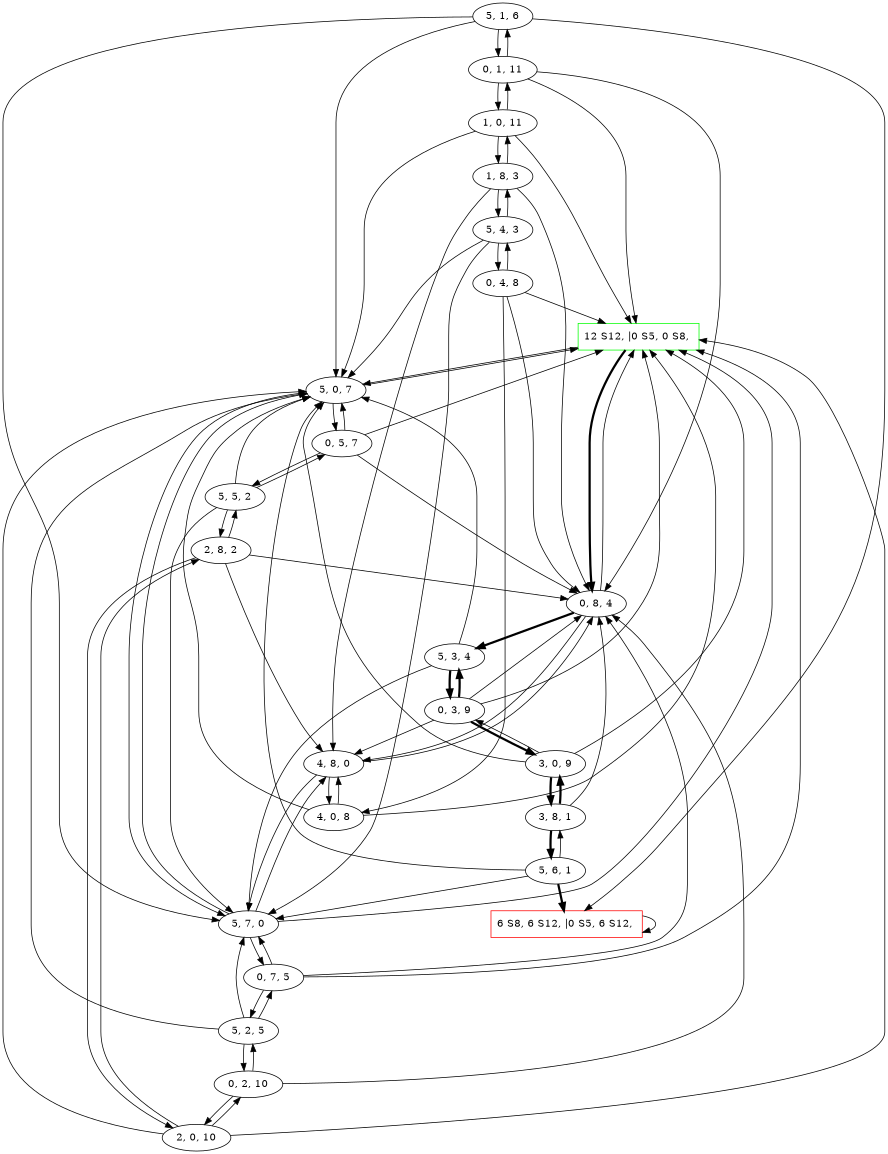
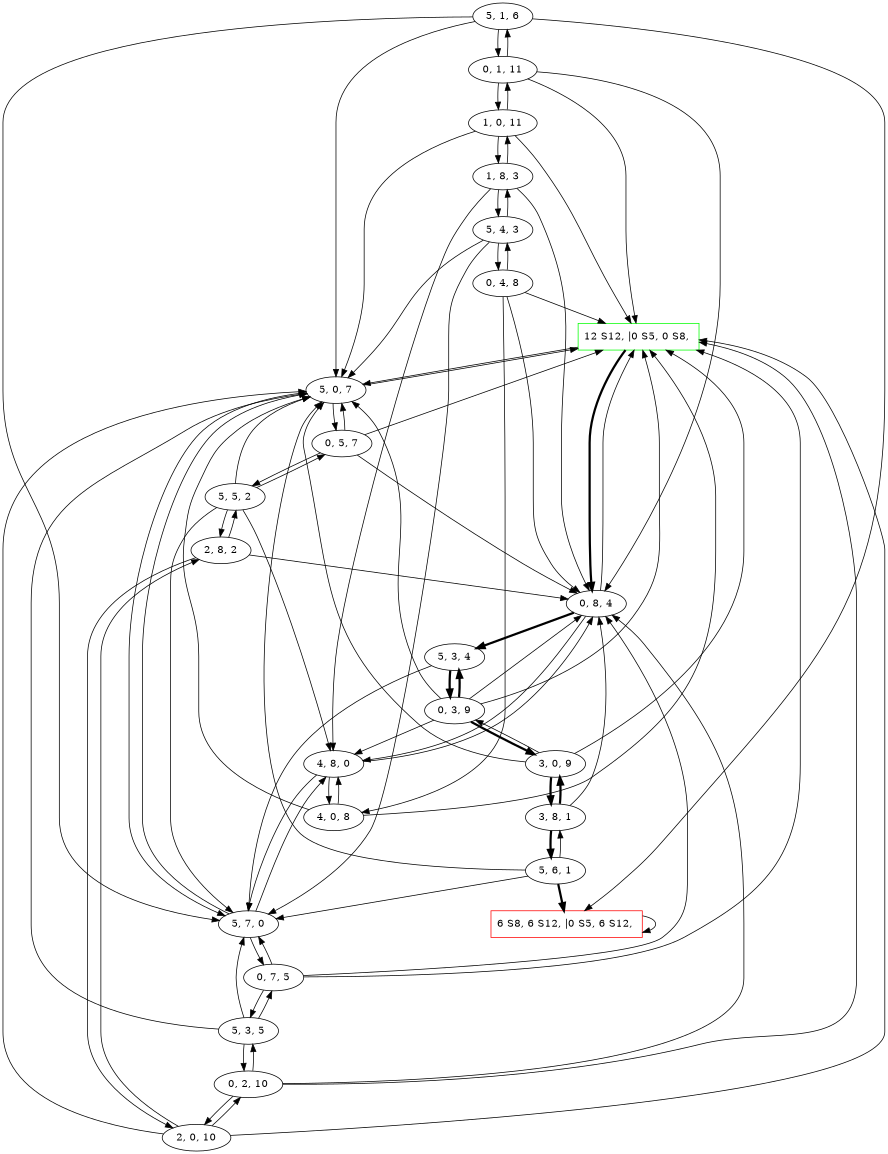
  digraph {
    n1 [color=green label="12 S12, |0 S5, 0 S8, " shape=box]
    "5, 0, 7"
    "0, 8, 4"
    "5, 7, 0"
    "0, 5, 7"
    "5, 3, 4"
    "4, 8, 0"
    n8 [color=red label="6 S8, 6 S12, |0 S5, 6 S12, " shape=box]
    "0, 7, 5"
    "5, 5, 2"
    "0, 3, 9"
    "4, 0, 8"
    "3, 0, 9"
-   "5, 2, 5"
+   "5, 2, 5" [label="5, 3, 5"]
    "0, 4, 8"
    "5, 4, 3"
    "1, 8, 3"
    "2, 8, 2"
    "0, 2, 10"
    "2, 0, 10"
    "1, 0, 11"
    "0, 1, 11"
    "5, 1, 6"
    "3, 8, 1"
    "5, 6, 1"
    n1 -> "5, 0, 7"
    n1 -> "0, 8, 4" [penwidth=3]
    "5, 0, 7" -> n1
    "5, 0, 7" -> "5, 7, 0"
    "5, 0, 7" -> "0, 5, 7"
    "0, 8, 4" -> n1
    "0, 8, 4" -> "5, 3, 4" [penwidth=3]
    "0, 8, 4" -> "4, 8, 0"
    "5, 7, 0" -> "5, 0, 7"
    "5, 7, 0" -> "4, 8, 0"
    "5, 7, 0" -> "0, 7, 5"
    "0, 5, 7" -> n1
    "0, 5, 7" -> "5, 0, 7"
    "0, 5, 7" -> "0, 8, 4"
    "0, 5, 7" -> "5, 5, 2"
-   "5, 3, 4" -> "5, 0, 7"
+   "0, 3, 9" -> "5, 0, 7"
    "5, 3, 4" -> "5, 7, 0"
    "5, 3, 4" -> "0, 3, 9" [penwidth=3]
    "4, 8, 0" -> "0, 8, 4"
    "4, 8, 0" -> "5, 7, 0"
    "4, 8, 0" -> "4, 0, 8"
    n8 -> n8
    "0, 7, 5" -> n1
    "0, 7, 5" -> "0, 8, 4"
    "0, 7, 5" -> "5, 7, 0"
    "0, 7, 5" -> "5, 2, 5"
    "5, 5, 2" -> "5, 0, 7"
    "5, 5, 2" -> "5, 7, 0"
    "5, 5, 2" -> "0, 5, 7"
    "5, 5, 2" -> "2, 8, 2"
    "0, 3, 9" -> n1
    "0, 3, 9" -> "0, 8, 4"
    "0, 3, 9" -> "5, 3, 4" [penwidth=3]
    "0, 3, 9" -> "4, 8, 0"
    "0, 3, 9" -> "3, 0, 9" [penwidth=3]
    "4, 0, 8" -> n1
    "4, 0, 8" -> "5, 0, 7"
    "4, 0, 8" -> "4, 8, 0"
    "3, 0, 9" -> n1
    "3, 0, 9" -> "5, 0, 7"
    "3, 0, 9" -> "0, 3, 9"
    "3, 0, 9" -> "3, 8, 1" [penwidth=3]
    "5, 2, 5" -> "5, 0, 7"
    "5, 2, 5" -> "5, 7, 0"
    "5, 2, 5" -> "0, 7, 5"
    "5, 2, 5" -> "0, 2, 10"
    "0, 4, 8" -> n1
    "0, 4, 8" -> "0, 8, 4"
    "0, 4, 8" -> "4, 0, 8"
    "0, 4, 8" -> "5, 4, 3"
    "5, 4, 3" -> "5, 0, 7"
    "5, 4, 3" -> "5, 7, 0"
    "5, 4, 3" -> "0, 4, 8"
    "5, 4, 3" -> "1, 8, 3"
    "1, 8, 3" -> "0, 8, 4"
    "1, 8, 3" -> "4, 8, 0"
    "1, 8, 3" -> "5, 4, 3"
    "1, 8, 3" -> "1, 0, 11"
    "2, 8, 2" -> "0, 8, 4"
-   "2, 8, 2" -> "4, 8, 0"
+   "5, 5, 2" -> "4, 8, 0"
    "2, 8, 2" -> "5, 5, 2"
    "2, 8, 2" -> "2, 0, 10"
-   "5, 7, 0" -> n1
+   "0, 2, 10" -> n1
    "0, 2, 10" -> "0, 8, 4"
    "0, 2, 10" -> "5, 2, 5"
    "0, 2, 10" -> "2, 0, 10"
    "2, 0, 10" -> n1
    "2, 0, 10" -> "5, 0, 7"
    "2, 0, 10" -> "2, 8, 2"
    "2, 0, 10" -> "0, 2, 10"
    "1, 0, 11" -> n1
    "1, 0, 11" -> "5, 0, 7"
    "1, 0, 11" -> "1, 8, 3"
    "1, 0, 11" -> "0, 1, 11"
    "0, 1, 11" -> n1
    "0, 1, 11" -> "0, 8, 4"
    "0, 1, 11" -> "1, 0, 11"
    "0, 1, 11" -> "5, 1, 6"
    "5, 1, 6" -> "5, 0, 7"
    "5, 1, 6" -> "5, 7, 0"
    "5, 1, 6" -> n8
    "5, 1, 6" -> "0, 1, 11"
    "3, 8, 1" -> "0, 8, 4"
    "3, 8, 1" -> "3, 0, 9" [penwidth=3]
    "3, 8, 1" -> "5, 6, 1" [penwidth=3]
    "5, 6, 1" -> "5, 0, 7"
    "5, 6, 1" -> "5, 7, 0"
    "5, 6, 1" -> n8 [penwidth=3]
    "5, 6, 1" -> "3, 8, 1"
  }
